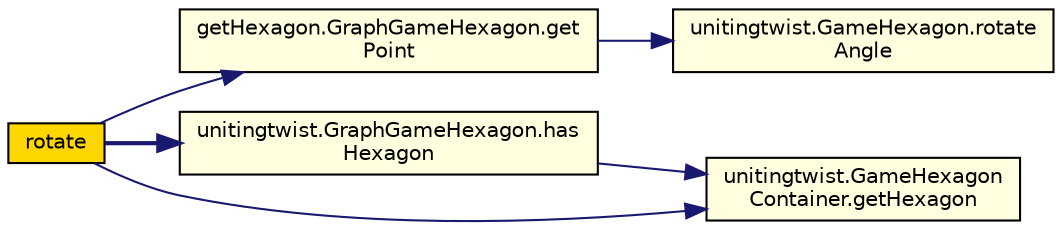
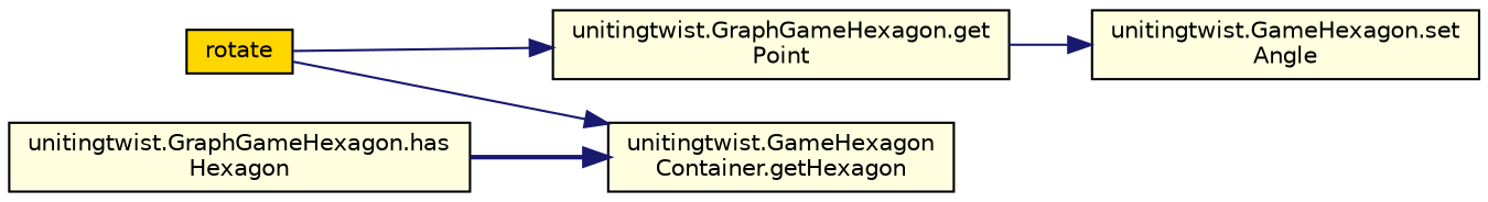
  digraph {
    rankdir=LR
    node [color=black fillcolor=lightyellow fontname=Helvetica fontsize=10 shape=record style=filled]
    edge [color=midnightblue fontname=Helvetica fontsize=10 labelfontname=Helvetica labelfontsize=10 style=solid]
    n1 [fillcolor=gold fontcolor=black height=0.2 label=rotate width=0.4]
-   n2 [height=0.2 label="getHexagon.GraphGameHexagon.get\lPoint" width=0.4]
+   n2 [height=0.2 label="unitingtwist.GraphGameHexagon.get\lPoint" width=0.4]
    n3 [height=0.2 label="unitingtwist.GraphGameHexagon.has\lHexagon" width=0.4]
    n4 [height=0.2 label="unitingtwist.GameHexagon\lContainer.getHexagon" width=0.4]
-   n5 [height=0.2 label="unitingtwist.GameHexagon.rotate\lAngle" width=0.4]
+   n5 [height=0.2 label="unitingtwist.GameHexagon.set\lAngle" width=0.4]
    n1 -> n2
-   n1 -> n3 [style=bold]
    n1 -> n4
    n2 -> n5
-   n3 -> n4
+   n3 -> n4 [style=bold]
  }
